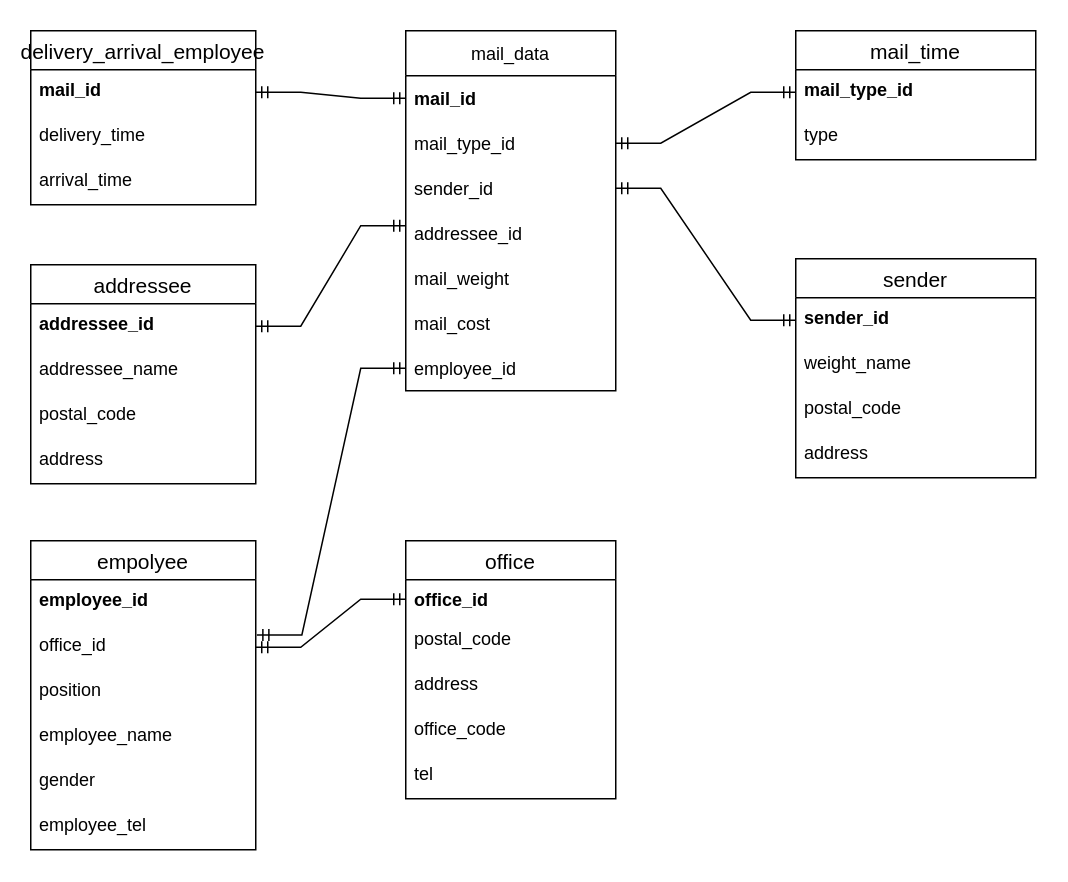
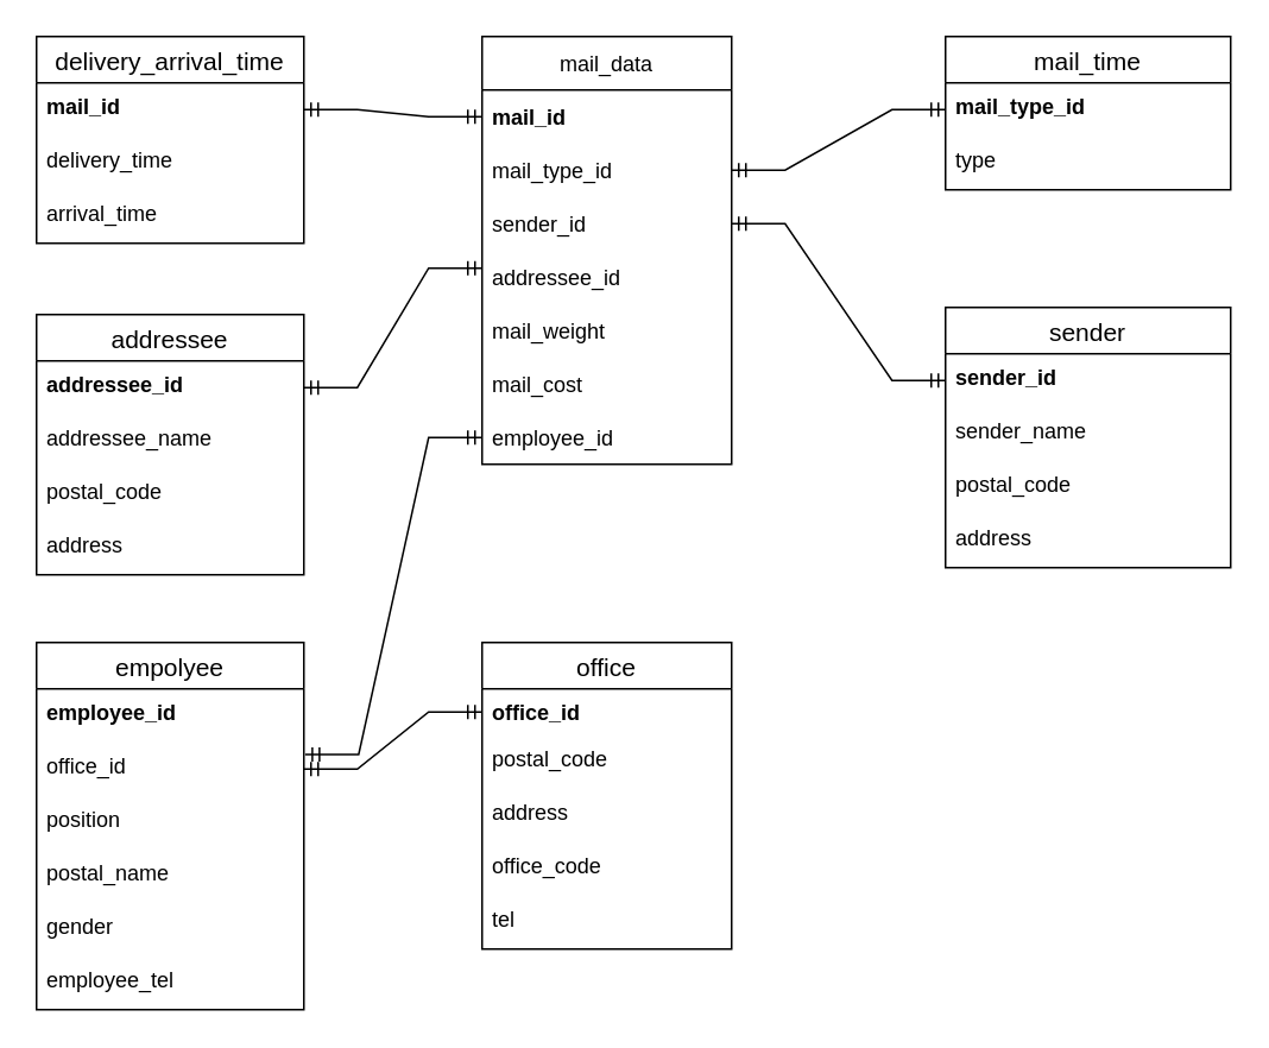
  <mxCell id="0" />
  <mxCell id="1" parent="0" />
  <mxCell id="2" value="mail_data" style="swimlane;fontStyle=0;childLayout=stackLayout;horizontal=1;startSize=30;horizontalStack=0;resizeParent=1;resizeParentMax=0;resizeLast=0;collapsible=1;marginBottom=0;" parent="1" vertex="1"><mxGeometry x="270" y="20" width="140" height="240" as="geometry"><mxRectangle x="350" y="230" width="80" height="30" as="alternateBounds" /></mxGeometry></mxCell>
  <mxCell id="3" value="mail_id  " style="text;strokeColor=none;fillColor=none;align=left;verticalAlign=middle;spacingLeft=4;spacingRight=4;overflow=hidden;points=[[0,0.5],[1,0.5]];portConstraint=eastwest;rotatable=0;fontStyle=1" parent="2" vertex="1"><mxGeometry y="30" width="140" height="30" as="geometry" /></mxCell>
  <mxCell id="4" value="mail_type_id" style="text;strokeColor=none;fillColor=none;align=left;verticalAlign=middle;spacingLeft=4;spacingRight=4;overflow=hidden;points=[[0,0.5],[1,0.5]];portConstraint=eastwest;rotatable=0;" parent="2" vertex="1"><mxGeometry y="60" width="140" height="30" as="geometry" /></mxCell>
  <mxCell id="5" value="sender_id" style="text;strokeColor=none;fillColor=none;align=left;verticalAlign=middle;spacingLeft=4;spacingRight=4;overflow=hidden;points=[[0,0.5],[1,0.5]];portConstraint=eastwest;rotatable=0;" parent="2" vertex="1"><mxGeometry y="90" width="140" height="30" as="geometry" /></mxCell>
  <mxCell id="6" value="addressee_id" style="text;strokeColor=none;fillColor=none;align=left;verticalAlign=middle;spacingLeft=4;spacingRight=4;overflow=hidden;points=[[0,0.5],[1,0.5]];portConstraint=eastwest;rotatable=0;" parent="2" vertex="1"><mxGeometry y="120" width="140" height="30" as="geometry" /></mxCell>
  <mxCell id="7" value="mail_weight" style="text;strokeColor=none;fillColor=none;align=left;verticalAlign=middle;spacingLeft=4;spacingRight=4;overflow=hidden;points=[[0,0.5],[1,0.5]];portConstraint=eastwest;rotatable=0;" parent="2" vertex="1"><mxGeometry y="150" width="140" height="30" as="geometry" /></mxCell>
  <mxCell id="8" value="mail_cost" style="text;strokeColor=none;fillColor=none;align=left;verticalAlign=middle;spacingLeft=4;spacingRight=4;overflow=hidden;points=[[0,0.5],[1,0.5]];portConstraint=eastwest;rotatable=0;" parent="2" vertex="1"><mxGeometry y="180" width="140" height="30" as="geometry" /></mxCell>
  <mxCell id="9" value="employee_id" style="text;strokeColor=none;fillColor=none;align=left;verticalAlign=middle;spacingLeft=4;spacingRight=4;overflow=hidden;points=[[0,0.5],[1,0.5]];portConstraint=eastwest;rotatable=0;" parent="2" vertex="1"><mxGeometry y="210" width="140" height="30" as="geometry" /></mxCell>
  <mxCell id="10" value="" style="edgeStyle=entityRelationEdgeStyle;fontSize=12;html=1;endArrow=ERmandOne;startArrow=ERmandOne;rounded=0;exitX=1;exitY=0.5;exitDx=0;exitDy=0;entryX=0;entryY=0.5;entryDx=0;entryDy=0;" parent="1" source="4" target="12" edge="1"><mxGeometry width="100" height="100" relative="1" as="geometry"><mxPoint x="440" y="156" as="sourcePoint" /><mxPoint x="540" y="56" as="targetPoint" /></mxGeometry></mxCell>
  <mxCell id="11" value="mail_time" style="swimlane;fontStyle=0;childLayout=stackLayout;horizontal=1;startSize=26;horizontalStack=0;resizeParent=1;resizeParentMax=0;resizeLast=0;collapsible=1;marginBottom=0;align=center;fontSize=14;" parent="1" vertex="1"><mxGeometry x="530" y="20" width="160" height="86" as="geometry" /></mxCell>
  <mxCell id="12" value="mail_type_id   " style="text;strokeColor=none;fillColor=none;spacingLeft=4;spacingRight=4;overflow=hidden;rotatable=0;points=[[0,0.5],[1,0.5]];portConstraint=eastwest;fontSize=12;fontStyle=1" parent="11" vertex="1"><mxGeometry y="26" width="160" height="30" as="geometry" /></mxCell>
  <mxCell id="13" value="type" style="text;strokeColor=none;fillColor=none;spacingLeft=4;spacingRight=4;overflow=hidden;rotatable=0;points=[[0,0.5],[1,0.5]];portConstraint=eastwest;fontSize=12;" parent="11" vertex="1"><mxGeometry y="56" width="160" height="30" as="geometry" /></mxCell>
  <mxCell id="14" value="" style="edgeStyle=entityRelationEdgeStyle;fontSize=12;html=1;endArrow=ERmandOne;startArrow=ERmandOne;rounded=0;entryX=0;entryY=0.5;entryDx=0;entryDy=0;exitX=1;exitY=0.5;exitDx=0;exitDy=0;" parent="1" source="5" target="16" edge="1"><mxGeometry width="100" height="100" relative="1" as="geometry"><mxPoint x="440" y="216" as="sourcePoint" /><mxPoint x="530" y="216" as="targetPoint" /></mxGeometry></mxCell>
  <mxCell id="15" value="sender" style="swimlane;fontStyle=0;childLayout=stackLayout;horizontal=1;startSize=26;horizontalStack=0;resizeParent=1;resizeParentMax=0;resizeLast=0;collapsible=1;marginBottom=0;align=center;fontSize=14;" parent="1" vertex="1"><mxGeometry x="530" y="172" width="160" height="146" as="geometry" /></mxCell>
  <mxCell id="16" value="sender_id" style="text;strokeColor=none;fillColor=none;spacingLeft=4;spacingRight=4;overflow=hidden;rotatable=0;points=[[0,0.5],[1,0.5]];portConstraint=eastwest;fontSize=12;fontStyle=1" parent="15" vertex="1"><mxGeometry y="26" width="160" height="30" as="geometry" /></mxCell>
- <mxCell id="17" value="weight_name" style="text;strokeColor=none;fillColor=none;spacingLeft=4;spacingRight=4;overflow=hidden;rotatable=0;points=[[0,0.5],[1,0.5]];portConstraint=eastwest;fontSize=12;" parent="15" vertex="1"><mxGeometry y="56" width="160" height="30" as="geometry" /></mxCell>
+ <mxCell id="17" value="sender_name" style="text;strokeColor=none;fillColor=none;spacingLeft=4;spacingRight=4;overflow=hidden;rotatable=0;points=[[0,0.5],[1,0.5]];portConstraint=eastwest;fontSize=12;" parent="15" vertex="1"><mxGeometry y="56" width="160" height="30" as="geometry" /></mxCell>
  <mxCell id="18" value="postal_code" style="text;strokeColor=none;fillColor=none;spacingLeft=4;spacingRight=4;overflow=hidden;rotatable=0;points=[[0,0.5],[1,0.5]];portConstraint=eastwest;fontSize=12;" parent="15" vertex="1"><mxGeometry y="86" width="160" height="30" as="geometry" /></mxCell>
  <mxCell id="19" value="address" style="text;strokeColor=none;fillColor=none;spacingLeft=4;spacingRight=4;overflow=hidden;rotatable=0;points=[[0,0.5],[1,0.5]];portConstraint=eastwest;fontSize=12;" parent="15" vertex="1"><mxGeometry y="116" width="160" height="30" as="geometry" /></mxCell>
  <mxCell id="20" value="" style="edgeStyle=entityRelationEdgeStyle;fontSize=12;html=1;endArrow=ERmandOne;startArrow=ERmandOne;rounded=0;entryX=0;entryY=0.333;entryDx=0;entryDy=0;entryPerimeter=0;exitX=1;exitY=0.5;exitDx=0;exitDy=0;" parent="1" source="22" target="6" edge="1"><mxGeometry width="100" height="100" relative="1" as="geometry"><mxPoint x="200" y="236" as="sourcePoint" /><mxPoint x="300" y="246" as="targetPoint" /></mxGeometry></mxCell>
  <mxCell id="21" value="addressee" style="swimlane;fontStyle=0;childLayout=stackLayout;horizontal=1;startSize=26;horizontalStack=0;resizeParent=1;resizeParentMax=0;resizeLast=0;collapsible=1;marginBottom=0;align=center;fontSize=14;" parent="1" vertex="1"><mxGeometry x="20" y="176" width="150" height="146" as="geometry" /></mxCell>
  <mxCell id="22" value="addressee_id" style="text;strokeColor=none;fillColor=none;spacingLeft=4;spacingRight=4;overflow=hidden;rotatable=0;points=[[0,0.5],[1,0.5]];portConstraint=eastwest;fontSize=12;fontStyle=1" parent="21" vertex="1"><mxGeometry y="26" width="150" height="30" as="geometry" /></mxCell>
  <mxCell id="23" value="addressee_name" style="text;strokeColor=none;fillColor=none;spacingLeft=4;spacingRight=4;overflow=hidden;rotatable=0;points=[[0,0.5],[1,0.5]];portConstraint=eastwest;fontSize=12;" parent="21" vertex="1"><mxGeometry y="56" width="150" height="30" as="geometry" /></mxCell>
  <mxCell id="24" value="postal_code" style="text;strokeColor=none;fillColor=none;spacingLeft=4;spacingRight=4;overflow=hidden;rotatable=0;points=[[0,0.5],[1,0.5]];portConstraint=eastwest;fontSize=12;" parent="21" vertex="1"><mxGeometry y="86" width="150" height="30" as="geometry" /></mxCell>
  <mxCell id="25" value="address" style="text;strokeColor=none;fillColor=none;spacingLeft=4;spacingRight=4;overflow=hidden;rotatable=0;points=[[0,0.5],[1,0.5]];portConstraint=eastwest;fontSize=12;" parent="21" vertex="1"><mxGeometry y="116" width="150" height="30" as="geometry" /></mxCell>
  <mxCell id="26" value="" style="edgeStyle=entityRelationEdgeStyle;fontSize=12;html=1;endArrow=ERmandOne;startArrow=ERmandOne;rounded=0;exitX=1.005;exitY=0.227;exitDx=0;exitDy=0;exitPerimeter=0;" parent="1" source="29" target="9" edge="1"><mxGeometry width="100" height="100" relative="1" as="geometry"><mxPoint x="180" y="410" as="sourcePoint" /><mxPoint x="280" y="310" as="targetPoint" /></mxGeometry></mxCell>
  <mxCell id="27" value="empolyee" style="swimlane;fontStyle=0;childLayout=stackLayout;horizontal=1;startSize=26;horizontalStack=0;resizeParent=1;resizeParentMax=0;resizeLast=0;collapsible=1;marginBottom=0;align=center;fontSize=14;" parent="1" vertex="1"><mxGeometry x="20" y="360" width="150" height="206" as="geometry" /></mxCell>
  <mxCell id="28" value="employee_id" style="text;strokeColor=none;fillColor=none;spacingLeft=4;spacingRight=4;overflow=hidden;rotatable=0;points=[[0,0.5],[1,0.5]];portConstraint=eastwest;fontSize=12;fontStyle=1" parent="27" vertex="1"><mxGeometry y="26" width="150" height="30" as="geometry" /></mxCell>
  <mxCell id="29" value="office_id" style="text;strokeColor=none;fillColor=none;spacingLeft=4;spacingRight=4;overflow=hidden;rotatable=0;points=[[0,0.5],[1,0.5]];portConstraint=eastwest;fontSize=12;" parent="27" vertex="1"><mxGeometry y="56" width="150" height="30" as="geometry" /></mxCell>
  <mxCell id="30" value="position" style="text;strokeColor=none;fillColor=none;spacingLeft=4;spacingRight=4;overflow=hidden;rotatable=0;points=[[0,0.5],[1,0.5]];portConstraint=eastwest;fontSize=12;" parent="27" vertex="1"><mxGeometry y="86" width="150" height="30" as="geometry" /></mxCell>
- <mxCell id="31" value="employee_name" style="text;strokeColor=none;fillColor=none;spacingLeft=4;spacingRight=4;overflow=hidden;rotatable=0;points=[[0,0.5],[1,0.5]];portConstraint=eastwest;fontSize=12;" parent="27" vertex="1"><mxGeometry y="116" width="150" height="30" as="geometry" /></mxCell>
+ <mxCell id="31" value="postal_name" style="text;strokeColor=none;fillColor=none;spacingLeft=4;spacingRight=4;overflow=hidden;rotatable=0;points=[[0,0.5],[1,0.5]];portConstraint=eastwest;fontSize=12;" parent="27" vertex="1"><mxGeometry y="116" width="150" height="30" as="geometry" /></mxCell>
  <mxCell id="32" value="gender" style="text;strokeColor=none;fillColor=none;spacingLeft=4;spacingRight=4;overflow=hidden;rotatable=0;points=[[0,0.5],[1,0.5]];portConstraint=eastwest;fontSize=12;" parent="27" vertex="1"><mxGeometry y="146" width="150" height="30" as="geometry" /></mxCell>
  <mxCell id="33" value="employee_tel" style="text;strokeColor=none;fillColor=none;spacingLeft=4;spacingRight=4;overflow=hidden;rotatable=0;points=[[0,0.5],[1,0.5]];portConstraint=eastwest;fontSize=12;" parent="27" vertex="1"><mxGeometry y="176" width="150" height="30" as="geometry" /></mxCell>
  <mxCell id="34" value="" style="edgeStyle=entityRelationEdgeStyle;fontSize=12;html=1;endArrow=ERmandOne;startArrow=ERmandOne;rounded=0;exitX=1;exitY=0.5;exitDx=0;exitDy=0;entryX=0;entryY=0.5;entryDx=0;entryDy=0;" parent="1" source="29" target="36" edge="1"><mxGeometry width="100" height="100" relative="1" as="geometry"><mxPoint x="180" y="440" as="sourcePoint" /><mxPoint x="280" y="520" as="targetPoint" /></mxGeometry></mxCell>
  <mxCell id="35" value="office" style="swimlane;fontStyle=0;childLayout=stackLayout;horizontal=1;startSize=26;horizontalStack=0;resizeParent=1;resizeParentMax=0;resizeLast=0;collapsible=1;marginBottom=0;align=center;fontSize=14;" parent="1" vertex="1"><mxGeometry x="270" y="360" width="140" height="172" as="geometry" /></mxCell>
  <mxCell id="36" value="office_id" style="text;strokeColor=none;fillColor=none;spacingLeft=4;spacingRight=4;overflow=hidden;rotatable=0;points=[[0,0.5],[1,0.5]];portConstraint=eastwest;fontSize=12;fontStyle=1" parent="35" vertex="1"><mxGeometry y="26" width="140" height="26" as="geometry" /></mxCell>
  <mxCell id="37" value="postal_code" style="text;strokeColor=none;fillColor=none;spacingLeft=4;spacingRight=4;overflow=hidden;rotatable=0;points=[[0,0.5],[1,0.5]];portConstraint=eastwest;fontSize=12;" parent="35" vertex="1"><mxGeometry y="52" width="140" height="30" as="geometry" /></mxCell>
  <mxCell id="38" value="address" style="text;strokeColor=none;fillColor=none;spacingLeft=4;spacingRight=4;overflow=hidden;rotatable=0;points=[[0,0.5],[1,0.5]];portConstraint=eastwest;fontSize=12;" parent="35" vertex="1"><mxGeometry y="82" width="140" height="30" as="geometry" /></mxCell>
  <mxCell id="39" value="office_code" style="text;strokeColor=none;fillColor=none;spacingLeft=4;spacingRight=4;overflow=hidden;rotatable=0;points=[[0,0.5],[1,0.5]];portConstraint=eastwest;fontSize=12;" parent="35" vertex="1"><mxGeometry y="112" width="140" height="30" as="geometry" /></mxCell>
  <mxCell id="40" value="tel" style="text;strokeColor=none;fillColor=none;spacingLeft=4;spacingRight=4;overflow=hidden;rotatable=0;points=[[0,0.5],[1,0.5]];portConstraint=eastwest;fontSize=12;" parent="35" vertex="1"><mxGeometry y="142" width="140" height="30" as="geometry" /></mxCell>
- <mxCell id="41" value="delivery_arrival_employee" style="swimlane;fontStyle=0;childLayout=stackLayout;horizontal=1;startSize=26;horizontalStack=0;resizeParent=1;resizeParentMax=0;resizeLast=0;collapsible=1;marginBottom=0;align=center;fontSize=14;" parent="1" vertex="1"><mxGeometry x="20" y="20" width="150" height="116" as="geometry" /></mxCell>
+ <mxCell id="41" value="delivery_arrival_time" style="swimlane;fontStyle=0;childLayout=stackLayout;horizontal=1;startSize=26;horizontalStack=0;resizeParent=1;resizeParentMax=0;resizeLast=0;collapsible=1;marginBottom=0;align=center;fontSize=14;" parent="1" vertex="1"><mxGeometry x="20" y="20" width="150" height="116" as="geometry" /></mxCell>
  <mxCell id="42" value="mail_id" style="text;strokeColor=none;fillColor=none;spacingLeft=4;spacingRight=4;overflow=hidden;rotatable=0;points=[[0,0.5],[1,0.5]];portConstraint=eastwest;fontSize=12;fontStyle=1;verticalAlign=top;" parent="41" vertex="1"><mxGeometry y="26" width="150" height="30" as="geometry" /></mxCell>
  <mxCell id="43" value="delivery_time" style="text;strokeColor=none;fillColor=none;spacingLeft=4;spacingRight=4;overflow=hidden;rotatable=0;points=[[0,0.5],[1,0.5]];portConstraint=eastwest;fontSize=12;" parent="41" vertex="1"><mxGeometry y="56" width="150" height="30" as="geometry" /></mxCell>
  <mxCell id="44" value="arrival_time" style="text;strokeColor=none;fillColor=none;spacingLeft=4;spacingRight=4;overflow=hidden;rotatable=0;points=[[0,0.5],[1,0.5]];portConstraint=eastwest;fontSize=12;" parent="41" vertex="1"><mxGeometry y="86" width="150" height="30" as="geometry" /></mxCell>
  <mxCell id="45" value="" style="edgeStyle=entityRelationEdgeStyle;fontSize=12;html=1;endArrow=ERmandOne;startArrow=ERmandOne;rounded=0;entryX=0;entryY=0.5;entryDx=0;entryDy=0;" parent="1" source="42" target="3" edge="1"><mxGeometry width="100" height="100" relative="1" as="geometry"><mxPoint x="180" y="50" as="sourcePoint" /><mxPoint x="280" y="-50" as="targetPoint" /></mxGeometry></mxCell>
